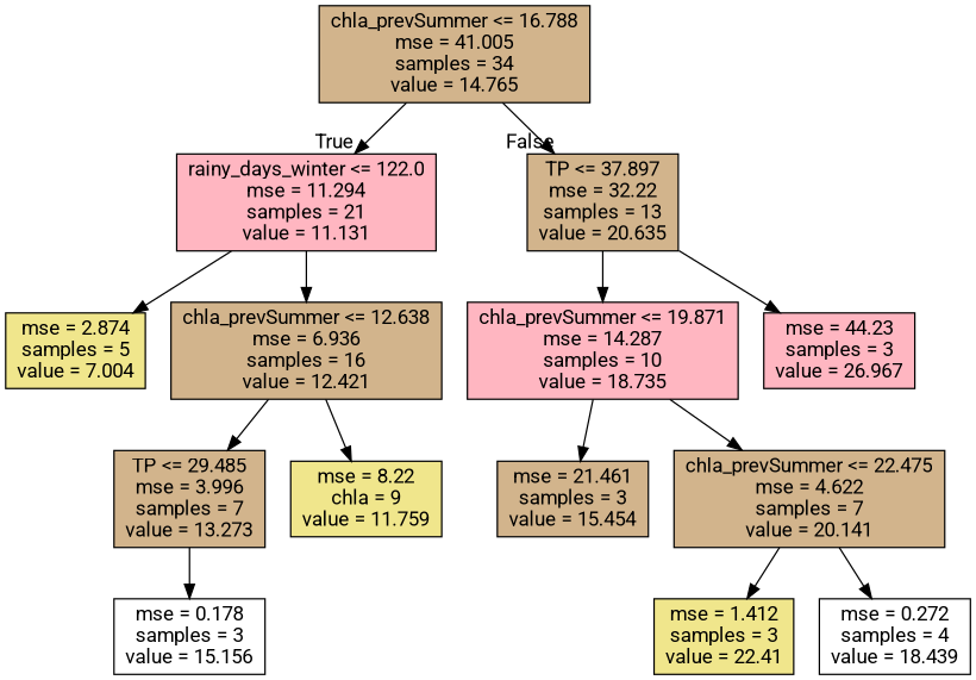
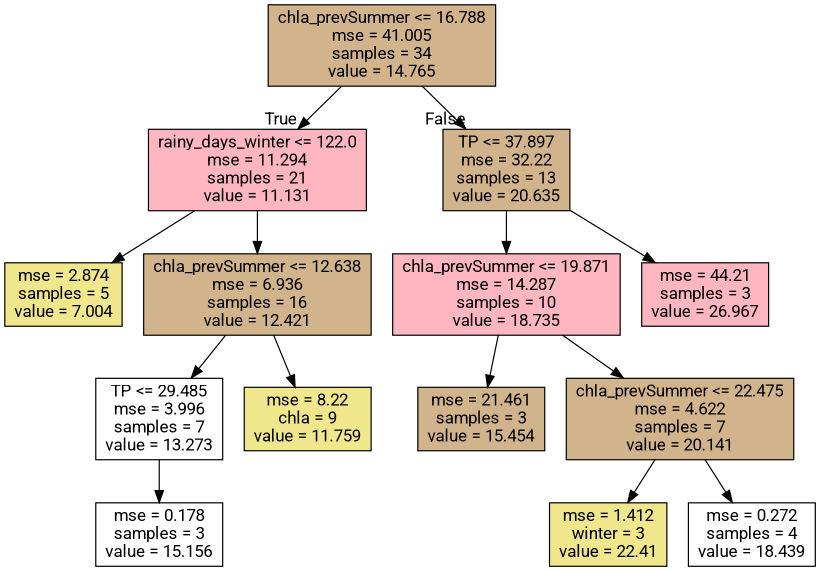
  digraph {
    fontname=Roboto
    node [fillcolor=tan fontname=Roboto shape=box style=filled]
    edge [fontname=Roboto]
    n1 [label="chla_prevSummer <= 16.788\nmse = 41.005\nsamples = 34\nvalue = 14.765"]
    n2 [fillcolor=lightpink label="rainy_days_winter <= 122.0\nmse = 11.294\nsamples = 21\nvalue = 11.131"]
    n3 [label="TP <= 37.897\nmse = 32.22\nsamples = 13\nvalue = 20.635"]
    n4 [fillcolor=khaki label="mse = 2.874\nsamples = 5\nvalue = 7.004"]
    n5 [label="chla_prevSummer <= 12.638\nmse = 6.936\nsamples = 16\nvalue = 12.421"]
    n6 [fillcolor=lightpink label="chla_prevSummer <= 19.871\nmse = 14.287\nsamples = 10\nvalue = 18.735"]
-   n7 [fillcolor=lightpink label="mse = 44.23\nsamples = 3\nvalue = 26.967"]
-   n8 [label="TP <= 29.485\nmse = 3.996\nsamples = 7\nvalue = 13.273"]
+   n7 [fillcolor=lightpink label="mse = 44.21\nsamples = 3\nvalue = 26.967"]
+   n8 [fillcolor=white label="TP <= 29.485\nmse = 3.996\nsamples = 7\nvalue = 13.273"]
    n9 [fillcolor=khaki label="mse = 8.22\nchla = 9\nvalue = 11.759"]
    n10 [fillcolor=white label="mse = 0.178\nsamples = 3\nvalue = 15.156"]
    n11 [label="mse = 21.461\nsamples = 3\nvalue = 15.454"]
    n12 [label="chla_prevSummer <= 22.475\nmse = 4.622\nsamples = 7\nvalue = 20.141"]
-   n13 [fillcolor=khaki label="mse = 1.412\nsamples = 3\nvalue = 22.41"]
+   n13 [fillcolor=khaki label="mse = 1.412\nwinter = 3\nvalue = 22.41"]
    n14 [fillcolor=white label="mse = 0.272\nsamples = 4\nvalue = 18.439"]
    n1 -> n2 [headlabel=True labelangle=45 labeldistance=2.5]
    n1 -> n3 [headlabel=False labelangle=-45 labeldistance=2.5]
    n2 -> n4
    n2 -> n5
    n3 -> n6
    n3 -> n7
    n5 -> n8
    n5 -> n9
    n6 -> n11
    n6 -> n12
    n8 -> n10
    n12 -> n13
    n12 -> n14
  }
